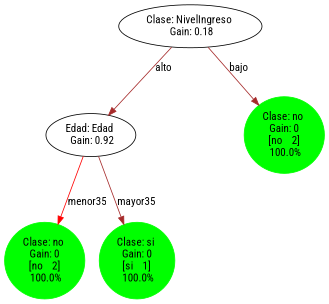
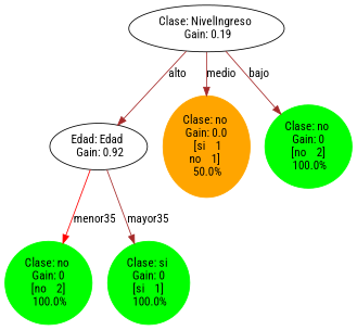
  digraph {
    fontname="Roboto Condensed"
    node [fontname="Roboto Condensed" color=green style=filled]
    edge [color=brown fontname="Roboto Condensed" splines=line]
-   n1 [label="Clase: NivelIngreso \n Gain: 0.18" color="" style=""]
+   n1 [label="Clase: NivelIngreso \n Gain: 0.19" color="" style=""]
    n2 [label="Edad: Edad \n Gain: 0.92" color="" style=""]
+   n3 [color=orange label="Clase: no \n Gain: 0.0 \n [si    1\nno    1] \n 50.0%"]
    n4 [label="Clase: no \n Gain: 0 \n [no    2] \n 100.0%"]
    n5 [label="Clase: no \n Gain: 0 \n [no    2] \n 100.0%"]
    n6 [label="Clase: si \n Gain: 0 \n [si    1] \n 100.0%"]
    n1 -> n2 [label=alto]
+   n1 -> n3 [label=medio]
    n1 -> n4 [label=bajo]
    n2 -> n5 [color=red label=menor35]
    n2 -> n6 [label=mayor35]
  }
